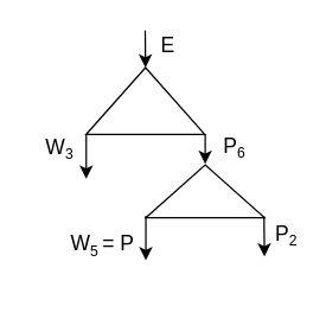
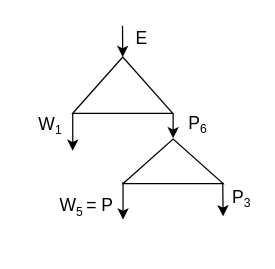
  <mxCell id="0" />
  <mxCell id="1" parent="0" />
  <mxCell id="2" value="" style="endArrow=classic;html=1;entryX=1;entryY=0.5;entryDx=0;entryDy=0;" parent="1" edge="1" target="4"><mxGeometry width="50" height="50" relative="1" as="geometry"><mxPoint x="97.5" y="20" as="sourcePoint" /><mxPoint x="97.66" y="43.4" as="targetPoint" /></mxGeometry></mxCell>
  <mxCell id="3" value="" style="endArrow=classic;html=1;" parent="1" edge="1"><mxGeometry width="50" height="50" relative="1" as="geometry"><mxPoint x="57.7" y="90" as="sourcePoint" /><mxPoint x="57.7" y="120" as="targetPoint" /></mxGeometry></mxCell>
  <mxCell id="4" value="" style="triangle;whiteSpace=wrap;html=1;rotation=-90;" parent="1" vertex="1"><mxGeometry x="75.2" y="27.5" width="45" height="80" as="geometry" /></mxCell>
  <mxCell id="5" value="" style="endArrow=classic;html=1;exitX=0;exitY=0;exitDx=0;exitDy=0;" parent="1" source="8" edge="1"><mxGeometry width="50" height="50" relative="1" as="geometry"><mxPoint x="138" y="45" as="sourcePoint" /><mxPoint x="138" y="110" as="targetPoint" /></mxGeometry></mxCell>
  <mxCell id="6" value="" style="triangle;whiteSpace=wrap;html=1;rotation=-90;" parent="1" vertex="1"><mxGeometry x="120.2" y="88.44" width="35.62" height="80" as="geometry" /></mxCell>
- <mxCell id="7" value="&lt;font style=&quot;font-size: 14px&quot;&gt;W&lt;/font&gt;&lt;font style=&quot;font-size: 11.667px&quot;&gt;&lt;sub&gt;3&lt;/sub&gt;&lt;/font&gt;" style="text;html=1;strokeColor=none;fillColor=none;align=center;verticalAlign=middle;whiteSpace=wrap;rounded=0;" parent="1" vertex="1"><mxGeometry x="20.2" y="90" width="40" height="20" as="geometry" /></mxCell>
+ <mxCell id="7" value="&lt;font style=&quot;font-size: 14px&quot;&gt;W&lt;/font&gt;&lt;font style=&quot;font-size: 11.667px&quot;&gt;&lt;sub&gt;1&lt;/sub&gt;&lt;/font&gt;" style="text;html=1;strokeColor=none;fillColor=none;align=center;verticalAlign=middle;whiteSpace=wrap;rounded=0;" parent="1" vertex="1"><mxGeometry x="20.2" y="90" width="40" height="20" as="geometry" /></mxCell>
  <mxCell id="8" value="&lt;font style=&quot;font-size: 14px&quot;&gt;P&lt;/font&gt;&lt;font style=&quot;font-size: 11.667px&quot;&gt;&lt;sub&gt;6&lt;/sub&gt;&lt;/font&gt;" style="text;html=1;strokeColor=none;fillColor=none;align=center;verticalAlign=middle;whiteSpace=wrap;rounded=0;" parent="1" vertex="1"><mxGeometry x="138" y="90" width="40" height="17.5" as="geometry" /></mxCell>
  <mxCell id="9" value="" style="endArrow=classic;html=1;" parent="1" edge="1"><mxGeometry width="50" height="50" relative="1" as="geometry"><mxPoint x="97.94" y="145" as="sourcePoint" /><mxPoint x="97.94" y="175" as="targetPoint" /><Array as="points" /></mxGeometry></mxCell>
- <mxCell id="10" value="&lt;font style=&quot;font-size: 14px&quot;&gt;P&lt;/font&gt;&lt;font style=&quot;font-size: 11.667px&quot;&gt;&lt;sub&gt;2&lt;/sub&gt;&lt;/font&gt;" style="text;html=1;strokeColor=none;fillColor=none;align=center;verticalAlign=middle;whiteSpace=wrap;rounded=0;" parent="1" vertex="1"><mxGeometry x="188" y="122.5" width="10" height="70" as="geometry" /></mxCell>
+ <mxCell id="10" value="&lt;font style=&quot;font-size: 14px&quot;&gt;P&lt;/font&gt;&lt;font style=&quot;font-size: 11.667px&quot;&gt;&lt;sub&gt;3&lt;/sub&gt;&lt;/font&gt;" style="text;html=1;strokeColor=none;fillColor=none;align=center;verticalAlign=middle;whiteSpace=wrap;rounded=0;" parent="1" vertex="1"><mxGeometry x="188" y="122.5" width="10" height="70" as="geometry" /></mxCell>
  <mxCell id="11" value="&lt;font style=&quot;font-size: 14px&quot;&gt;W&lt;font style=&quot;font-size: 11.667px;&quot;&gt;&lt;sub&gt;5&amp;nbsp;&lt;/sub&gt;&lt;/font&gt;= P&lt;/font&gt;" style="text;html=1;strokeColor=none;fillColor=none;align=center;verticalAlign=middle;whiteSpace=wrap;rounded=0;" parent="1" vertex="1"><mxGeometry x="28" y="150" width="82.2" height="30" as="geometry" /></mxCell>
  <mxCell id="12" value="" style="endArrow=classic;html=1;exitX=0.024;exitY=0.996;exitDx=0;exitDy=0;exitPerimeter=0;" edge="1" parent="1" source="6"><mxGeometry width="50" height="50" relative="1" as="geometry"><mxPoint x="178" y="142.5" as="sourcePoint" /><mxPoint x="178" y="172.5" as="targetPoint" /><Array as="points" /></mxGeometry></mxCell>
  <mxCell id="13" value="&lt;font style=&quot;font-size: 14px&quot;&gt;E&lt;/font&gt;" style="text;html=1;strokeColor=none;fillColor=none;align=center;verticalAlign=middle;whiteSpace=wrap;rounded=0;" vertex="1" parent="1"><mxGeometry x="98" y="20" width="30" height="20" as="geometry" /></mxCell>
